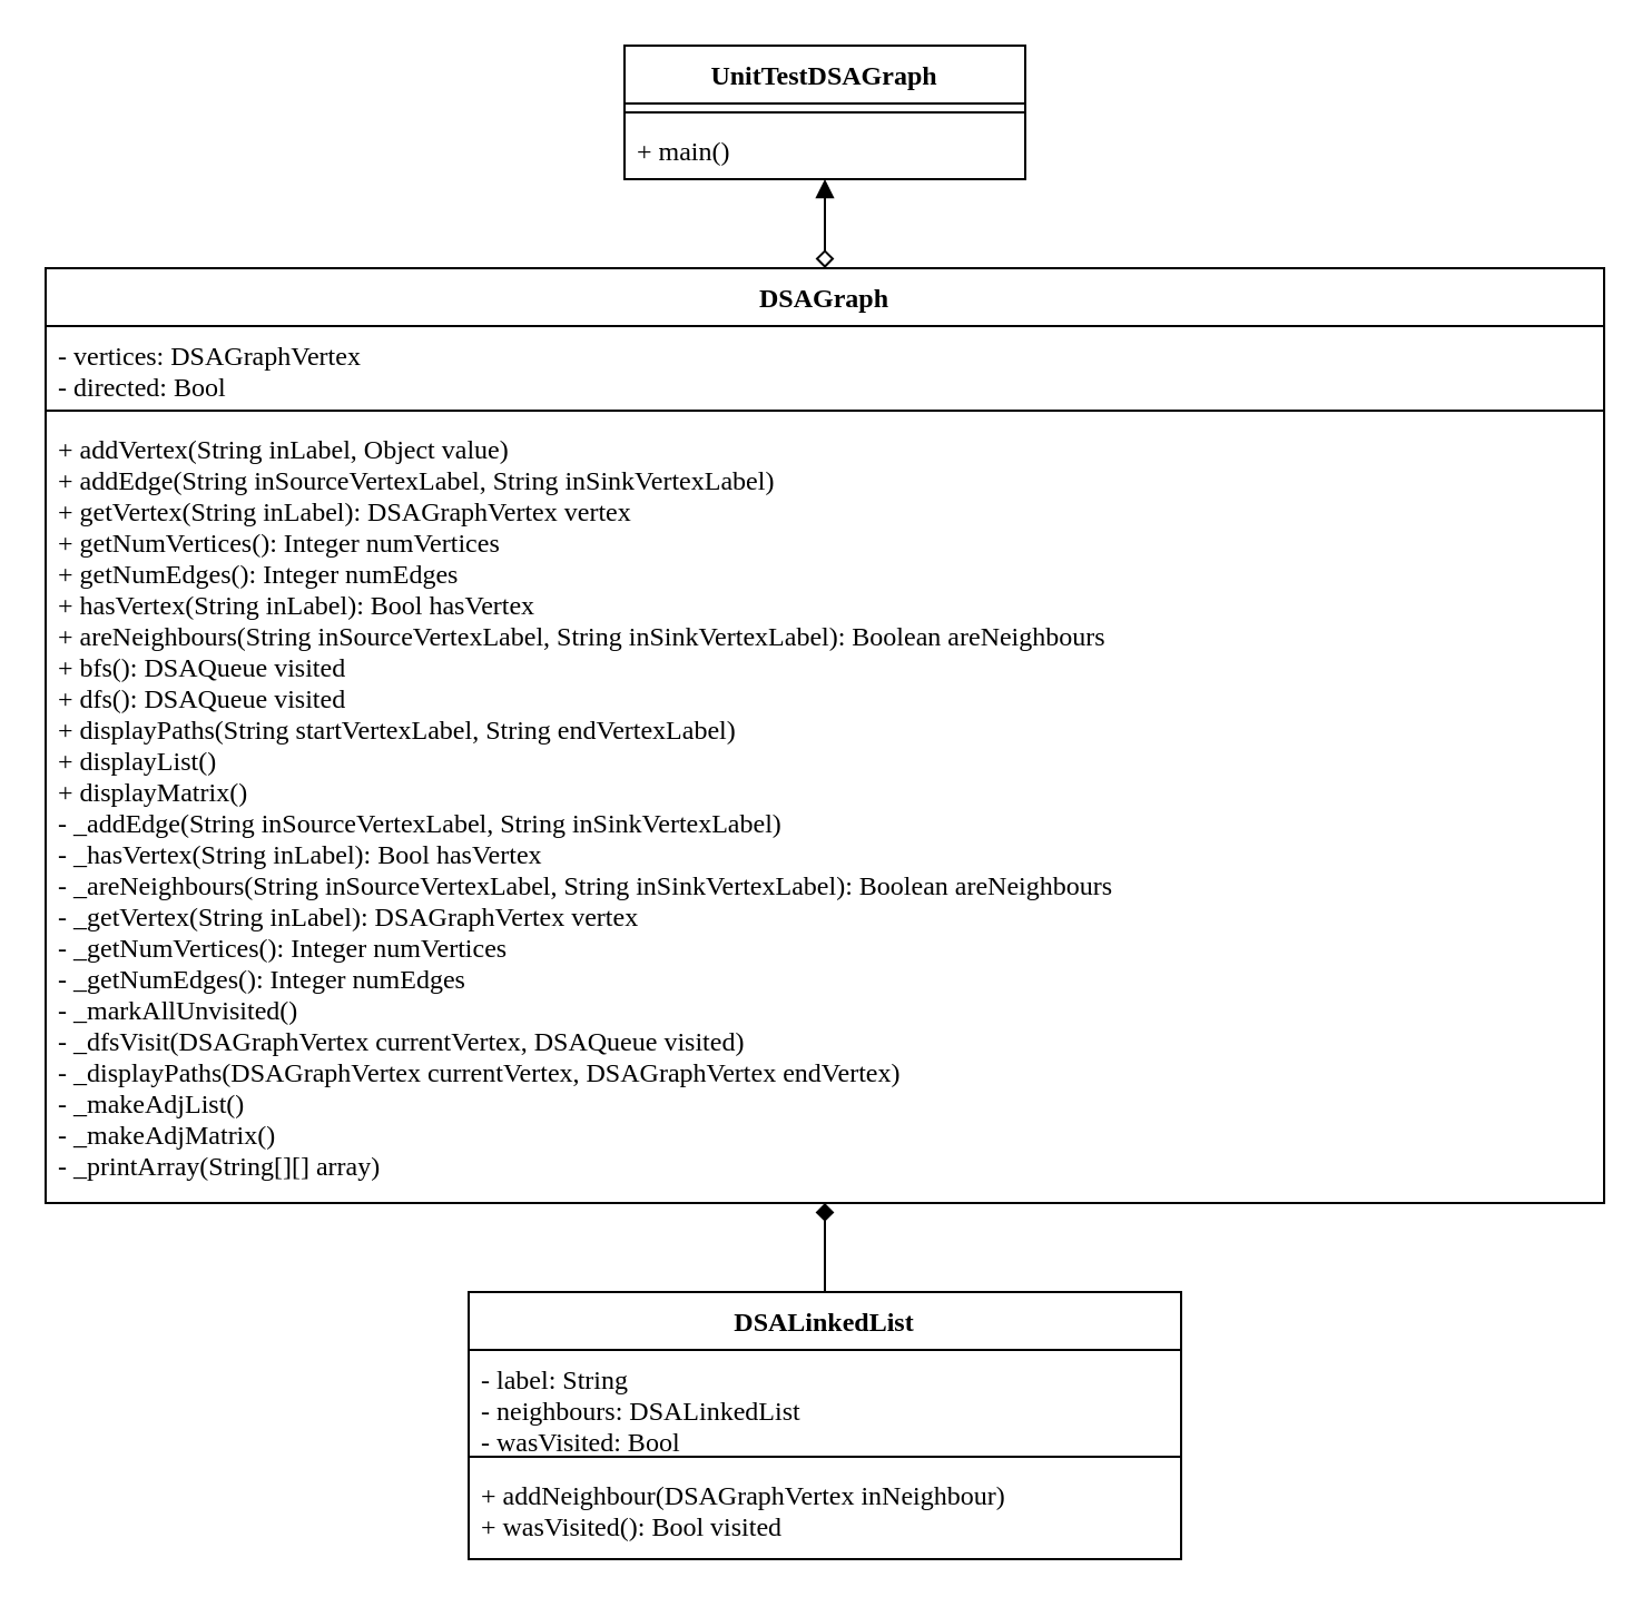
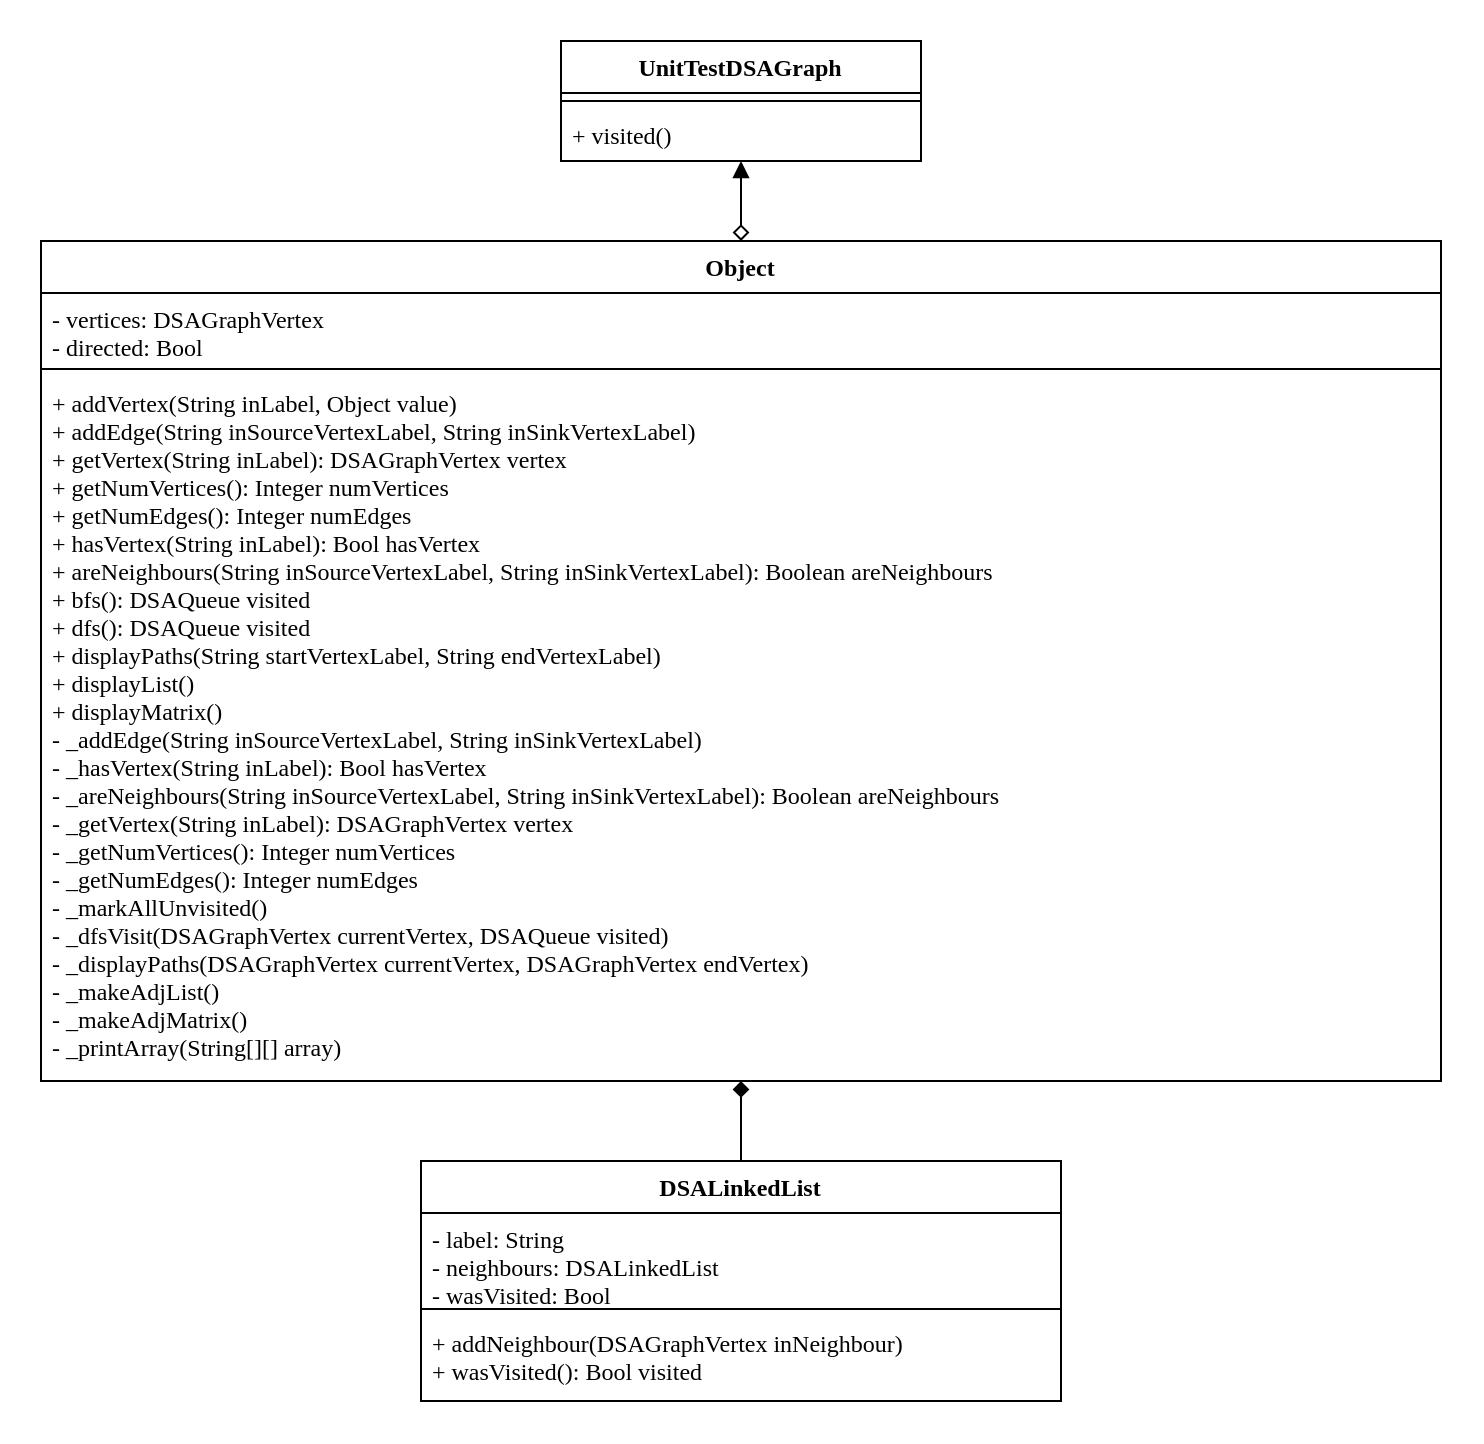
  <mxCell id="0" />
  <mxCell id="1" parent="0" />
  <mxCell id="2" style="edgeStyle=orthogonalEdgeStyle;rounded=0;orthogonalLoop=1;jettySize=auto;html=1;exitX=0.5;exitY=1;exitDx=0;exitDy=0;entryX=0.5;entryY=0;entryDx=0;entryDy=0;fontFamily=Fira Code;startArrow=block;startFill=1;endArrow=diamond;endFill=0;" parent="1" source="8" target="4" edge="1"><mxGeometry relative="1" as="geometry" /></mxCell>
  <mxCell id="3" style="edgeStyle=orthogonalEdgeStyle;rounded=0;orthogonalLoop=1;jettySize=auto;html=1;exitX=0.5;exitY=0;exitDx=0;exitDy=0;entryX=0.5;entryY=1;entryDx=0;entryDy=0;entryPerimeter=0;endArrow=diamond;endFill=1;" parent="1" source="11" target="7" edge="1"><mxGeometry relative="1" as="geometry" /></mxCell>
- <mxCell id="4" value="DSAGraph" style="swimlane;fontStyle=1;align=center;verticalAlign=top;childLayout=stackLayout;horizontal=1;startSize=26;horizontalStack=0;resizeParent=1;resizeParentMax=0;resizeLast=0;collapsible=1;marginBottom=0;fontFamily=Fira Code;" parent="1" vertex="1"><mxGeometry x="20" y="120" width="700" height="420" as="geometry" /></mxCell>
+ <mxCell id="4" value="Object" style="swimlane;fontStyle=1;align=center;verticalAlign=top;childLayout=stackLayout;horizontal=1;startSize=26;horizontalStack=0;resizeParent=1;resizeParentMax=0;resizeLast=0;collapsible=1;marginBottom=0;fontFamily=Fira Code;" parent="1" vertex="1"><mxGeometry x="20" y="120" width="700" height="420" as="geometry" /></mxCell>
  <mxCell id="5" value="- vertices: DSAGraphVertex&#10;- directed: Bool" style="text;strokeColor=none;fillColor=none;align=left;verticalAlign=top;spacingLeft=4;spacingRight=4;overflow=hidden;rotatable=0;points=[[0,0.5],[1,0.5]];portConstraint=eastwest;fontFamily=Fira Code;" parent="4" vertex="1"><mxGeometry y="26" width="700" height="34" as="geometry" /></mxCell>
  <mxCell id="6" value="" style="line;strokeWidth=1;fillColor=none;align=left;verticalAlign=middle;spacingTop=-1;spacingLeft=3;spacingRight=3;rotatable=0;labelPosition=right;points=[];portConstraint=eastwest;" parent="4" vertex="1"><mxGeometry y="60" width="700" height="8" as="geometry" /></mxCell>
  <mxCell id="7" value="+ addVertex(String inLabel, Object value)&#10;+ addEdge(String inSourceVertexLabel, String inSinkVertexLabel)&#10;+ getVertex(String inLabel): DSAGraphVertex vertex&#10;+ getNumVertices(): Integer numVertices&#10;+ getNumEdges(): Integer numEdges&#10;+ hasVertex(String inLabel): Bool hasVertex&#10;+ areNeighbours(String inSourceVertexLabel, String inSinkVertexLabel): Boolean areNeighbours&#10;+ bfs(): DSAQueue visited&#10;+ dfs(): DSAQueue visited&#10;+ displayPaths(String startVertexLabel, String endVertexLabel)&#10;+ displayList()&#10;+ displayMatrix()&#10;- _addEdge(String inSourceVertexLabel, String inSinkVertexLabel)&#10;- _hasVertex(String inLabel): Bool hasVertex&#10;- _areNeighbours(String inSourceVertexLabel, String inSinkVertexLabel): Boolean areNeighbours&#10;- _getVertex(String inLabel): DSAGraphVertex vertex&#10;- _getNumVertices(): Integer numVertices&#10;- _getNumEdges(): Integer numEdges&#10;- _markAllUnvisited()&#10;- _dfsVisit(DSAGraphVertex currentVertex, DSAQueue visited)&#10;- _displayPaths(DSAGraphVertex currentVertex, DSAGraphVertex endVertex)&#10;- _makeAdjList()&#10;- _makeAdjMatrix()&#10;- _printArray(String[][] array)&#10;&#10;" style="text;strokeColor=none;fillColor=none;align=left;verticalAlign=top;spacingLeft=4;spacingRight=4;overflow=hidden;rotatable=0;points=[[0,0.5],[1,0.5]];portConstraint=eastwest;fontFamily=Fira Code;" parent="4" vertex="1"><mxGeometry y="68" width="700" height="352" as="geometry" /></mxCell>
  <mxCell id="8" value="UnitTestDSAGraph" style="swimlane;fontStyle=1;align=center;verticalAlign=top;childLayout=stackLayout;horizontal=1;startSize=26;horizontalStack=0;resizeParent=1;resizeParentMax=0;resizeLast=0;collapsible=1;marginBottom=0;fontFamily=Fira Code;" parent="1" vertex="1"><mxGeometry x="280" y="20" width="180" height="60" as="geometry" /></mxCell>
  <mxCell id="9" value="" style="line;strokeWidth=1;fillColor=none;align=left;verticalAlign=middle;spacingTop=-1;spacingLeft=3;spacingRight=3;rotatable=0;labelPosition=right;points=[];portConstraint=eastwest;" parent="8" vertex="1"><mxGeometry y="26" width="180" height="8" as="geometry" /></mxCell>
- <mxCell id="10" value="+ main()" style="text;strokeColor=none;align=left;verticalAlign=top;spacingLeft=4;spacingRight=4;overflow=hidden;rotatable=0;points=[[0,0.5],[1,0.5]];portConstraint=eastwest;fontFamily=Fira Code;" parent="8" vertex="1"><mxGeometry y="34" width="180" height="26" as="geometry" /></mxCell>
+ <mxCell id="10" value="+ visited()" style="text;strokeColor=none;align=left;verticalAlign=top;spacingLeft=4;spacingRight=4;overflow=hidden;rotatable=0;points=[[0,0.5],[1,0.5]];portConstraint=eastwest;fontFamily=Fira Code;" parent="8" vertex="1"><mxGeometry y="34" width="180" height="26" as="geometry" /></mxCell>
  <mxCell id="11" value="DSALinkedList" style="swimlane;fontStyle=1;align=center;verticalAlign=top;childLayout=stackLayout;horizontal=1;startSize=26;horizontalStack=0;resizeParent=1;resizeParentMax=0;resizeLast=0;collapsible=1;marginBottom=0;fontFamily=Fira Code;" parent="1" vertex="1"><mxGeometry x="210" y="580" width="320" height="120" as="geometry" /></mxCell>
  <mxCell id="12" value="- label: String &#10;- neighbours: DSALinkedList&#10;- wasVisited: Bool" style="text;strokeColor=none;fillColor=none;align=left;verticalAlign=top;spacingLeft=4;spacingRight=4;overflow=hidden;rotatable=0;points=[[0,0.5],[1,0.5]];portConstraint=eastwest;fontFamily=Fira Code;" parent="11" vertex="1"><mxGeometry y="26" width="320" height="44" as="geometry" /></mxCell>
  <mxCell id="13" value="" style="line;strokeWidth=1;fillColor=none;align=left;verticalAlign=middle;spacingTop=-1;spacingLeft=3;spacingRight=3;rotatable=0;labelPosition=right;points=[];portConstraint=eastwest;" parent="11" vertex="1"><mxGeometry y="70" width="320" height="8" as="geometry" /></mxCell>
  <mxCell id="14" value="+ addNeighbour(DSAGraphVertex inNeighbour)&#10;+ wasVisited(): Bool visited&#10;" style="text;strokeColor=none;fillColor=none;align=left;verticalAlign=top;spacingLeft=4;spacingRight=4;overflow=hidden;rotatable=0;points=[[0,0.5],[1,0.5]];portConstraint=eastwest;fontFamily=Fira Code;" parent="11" vertex="1"><mxGeometry y="78" width="320" height="42" as="geometry" /></mxCell>
